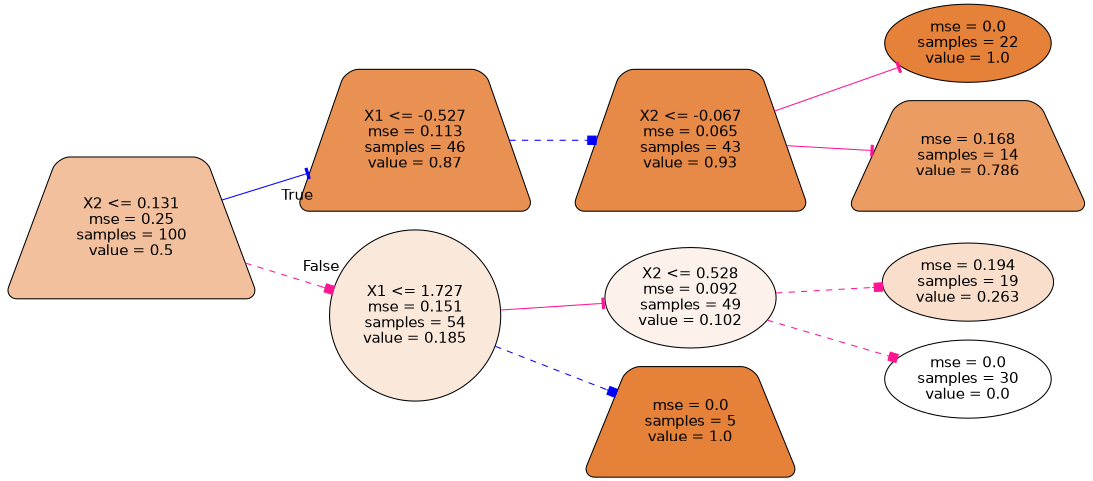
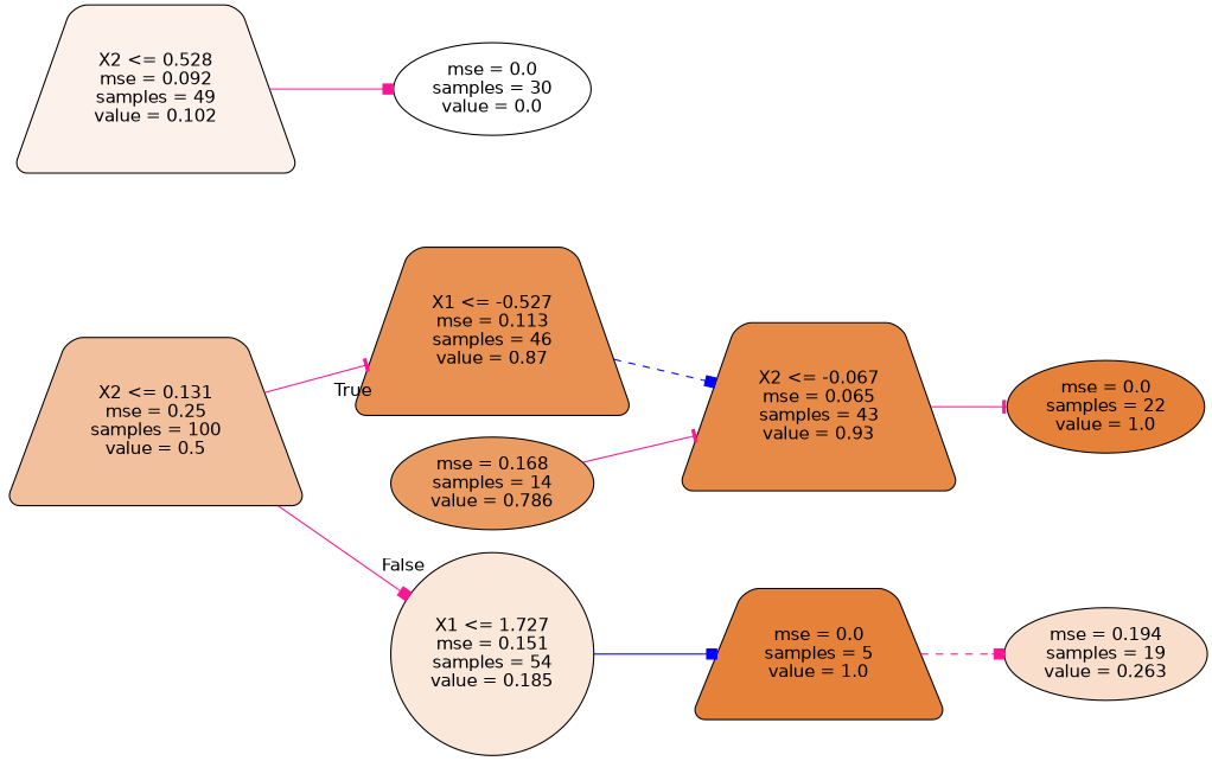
  digraph {
    rankdir=LR
    node [color=black fillcolor="#e58139" fontname=helvetica shape=trapezium style="filled, rounded"]
    edge [arrowhead=box color=deeppink fontname=helvetica style=solid]
    n1 [fillcolor="#f2c09c" label="X2 <= 0.131\nmse = 0.25\nsamples = 100\nvalue = 0.5"]
    n2 [fillcolor="#e89153" label="X1 <= -0.527\nmse = 0.113\nsamples = 46\nvalue = 0.87"]
    n3 [fillcolor="#fae8da" label="X1 <= 1.727\nmse = 0.151\nsamples = 54\nvalue = 0.185" shape=circle]
    n4 [fillcolor="#e78a47" label="X2 <= -0.067\nmse = 0.065\nsamples = 43\nvalue = 0.93"]
-   n5 [fillcolor="#fcf2eb" label="X2 <= 0.528\nmse = 0.092\nsamples = 49\nvalue = 0.102" shape=ellipse]
+   n5 [fillcolor="#fcf2eb" label="X2 <= 0.528\nmse = 0.092\nsamples = 49\nvalue = 0.102"]
    n6 [label="mse = 0.0\nsamples = 5\nvalue = 1.0"]
    n7 [label="mse = 0.0\nsamples = 22\nvalue = 1.0" shape=ellipse]
-   n8 [fillcolor="#eb9c63" label="mse = 0.168\nsamples = 14\nvalue = 0.786"]
+   n8 [fillcolor="#eb9c63" label="mse = 0.168\nsamples = 14\nvalue = 0.786" shape=ellipse]
    n9 [fillcolor="#f8decb" label="mse = 0.194\nsamples = 19\nvalue = 0.263" shape=ellipse]
    n10 [fillcolor="#ffffff" label="mse = 0.0\nsamples = 30\nvalue = 0.0" shape=ellipse]
-   n1 -> n2 [arrowhead=tee color=blue headlabel=True labelangle=45 labeldistance=2.5]
-   n1 -> n3 [headlabel=False labelangle=-45 labeldistance=2.5 style=dashed]
+   n1 -> n2 [arrowhead=tee headlabel=True labelangle=45 labeldistance=2.5]
+   n1 -> n3 [headlabel=False labelangle=-45 labeldistance=2.5]
    n2 -> n4 [color=blue style=dashed]
-   n3 -> n5 [arrowhead=tee]
-   n3 -> n6 [color=blue style=dashed]
+   n3 -> n6 [color=blue]
    n4 -> n7 [arrowhead=tee]
-   n4 -> n8 [arrowhead=tee]
-   n5 -> n9 [style=dashed]
-   n5 -> n10 [style=dashed]
+   n8 -> n4 [arrowhead=tee]
+   n6 -> n9 [style=dashed]
+   n5 -> n10
  }
